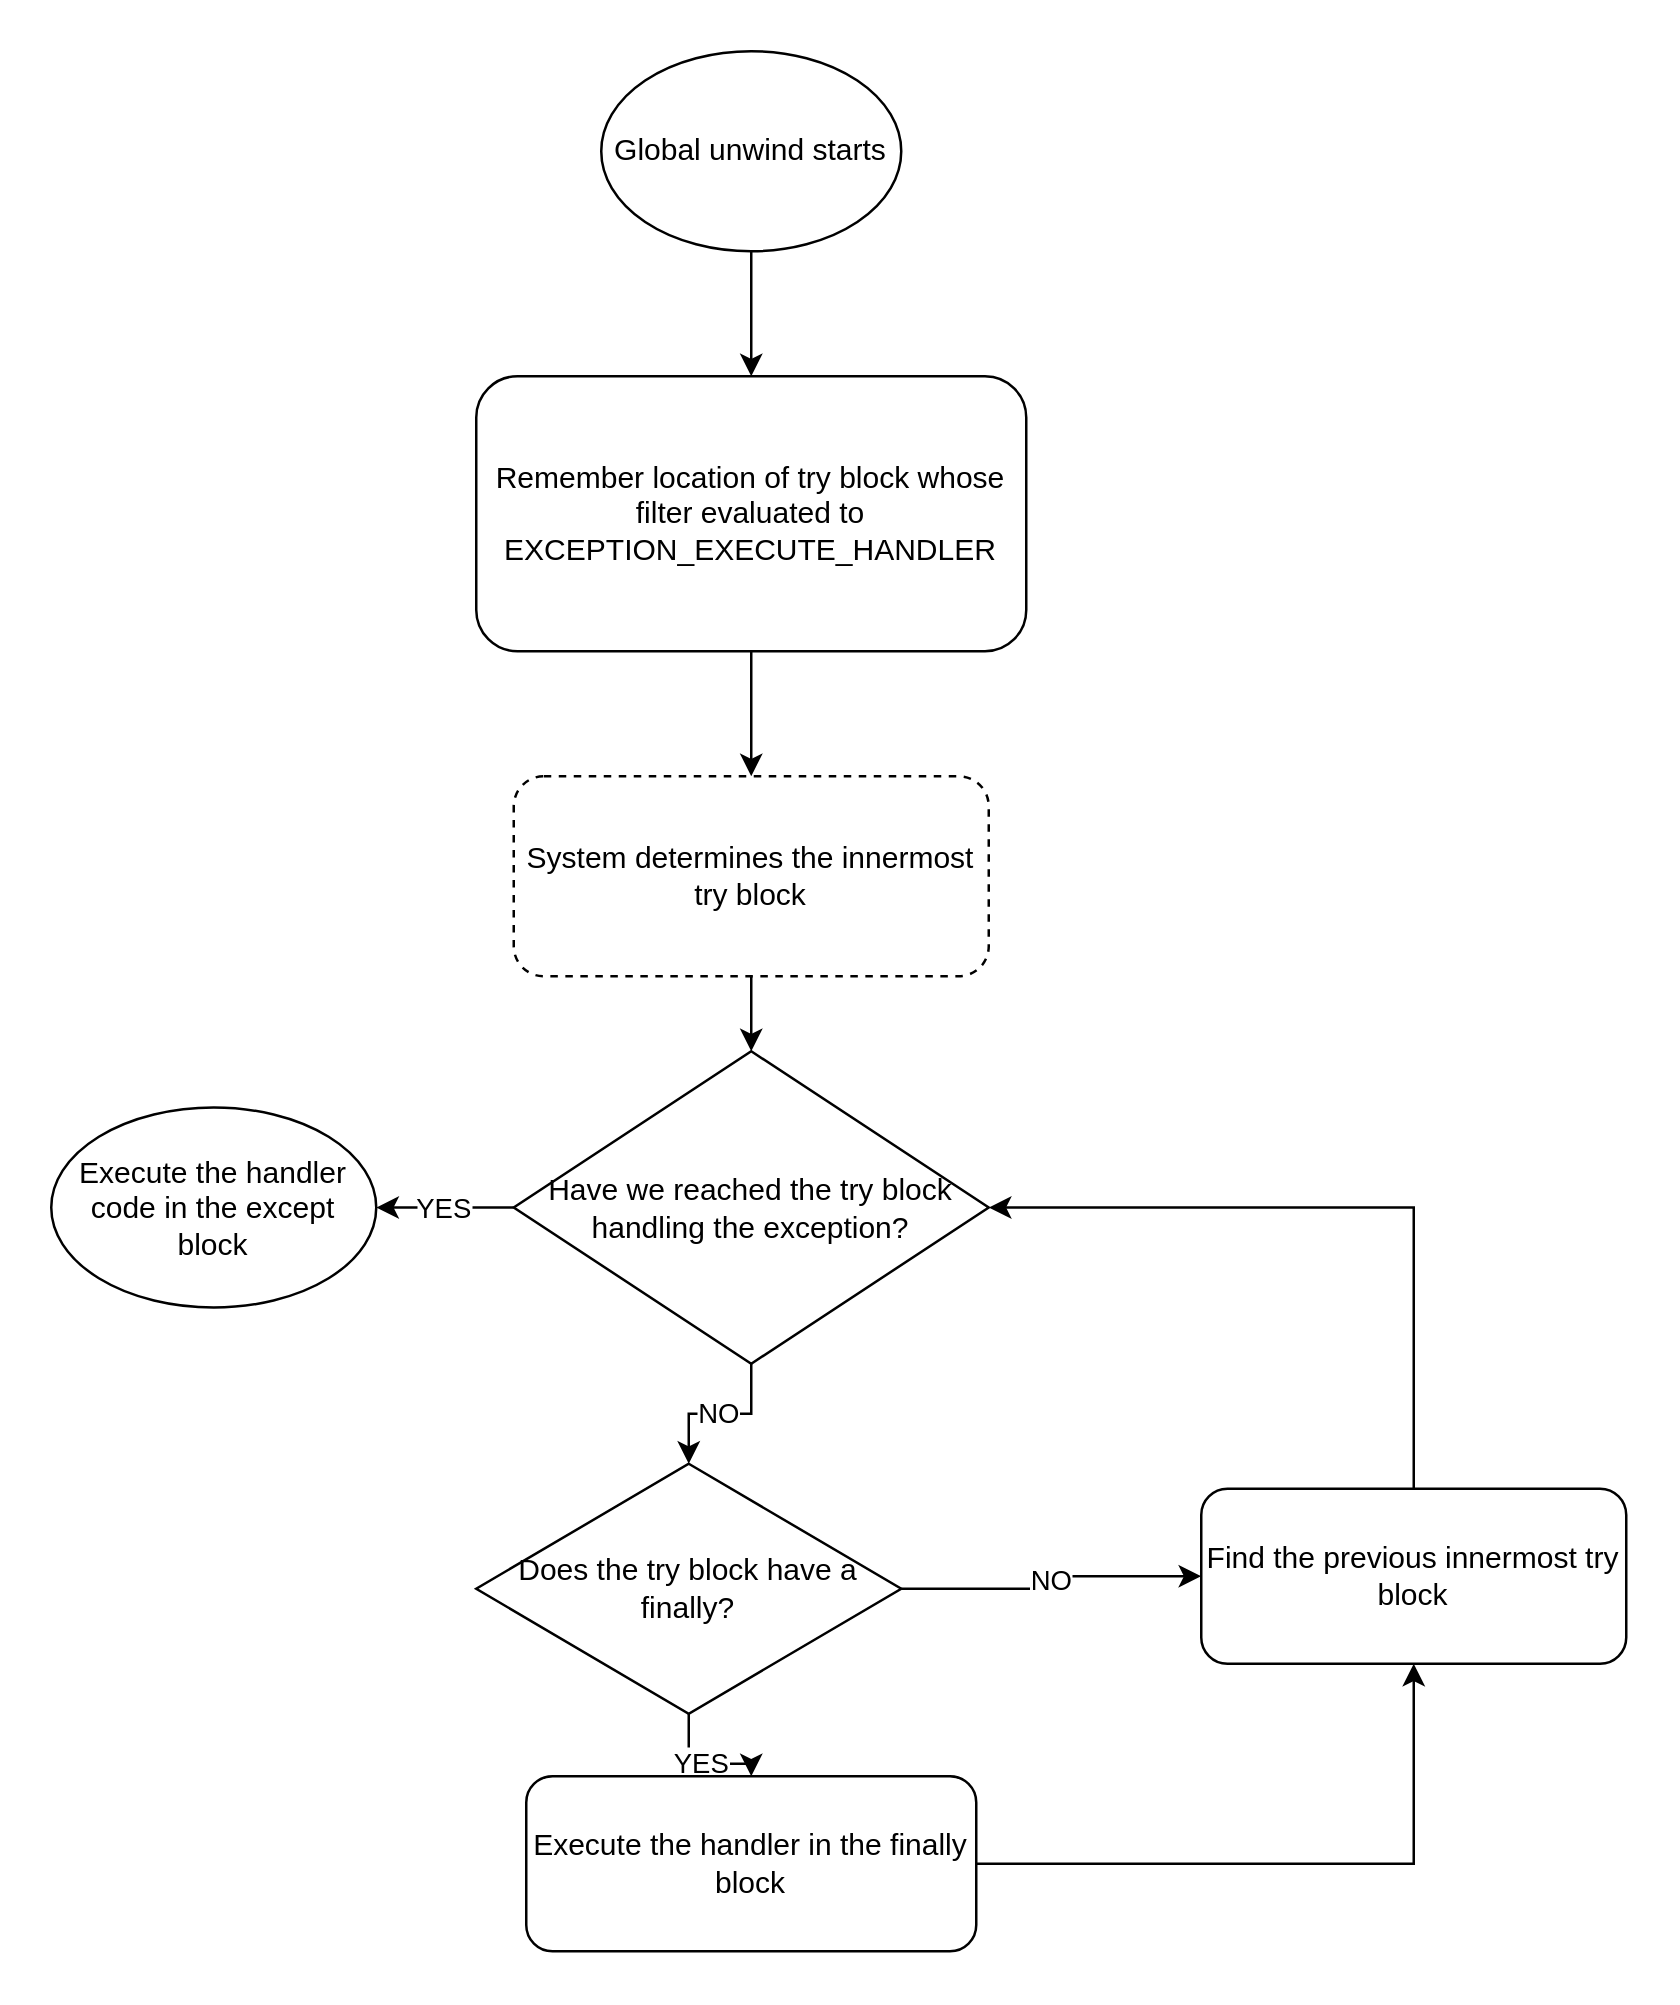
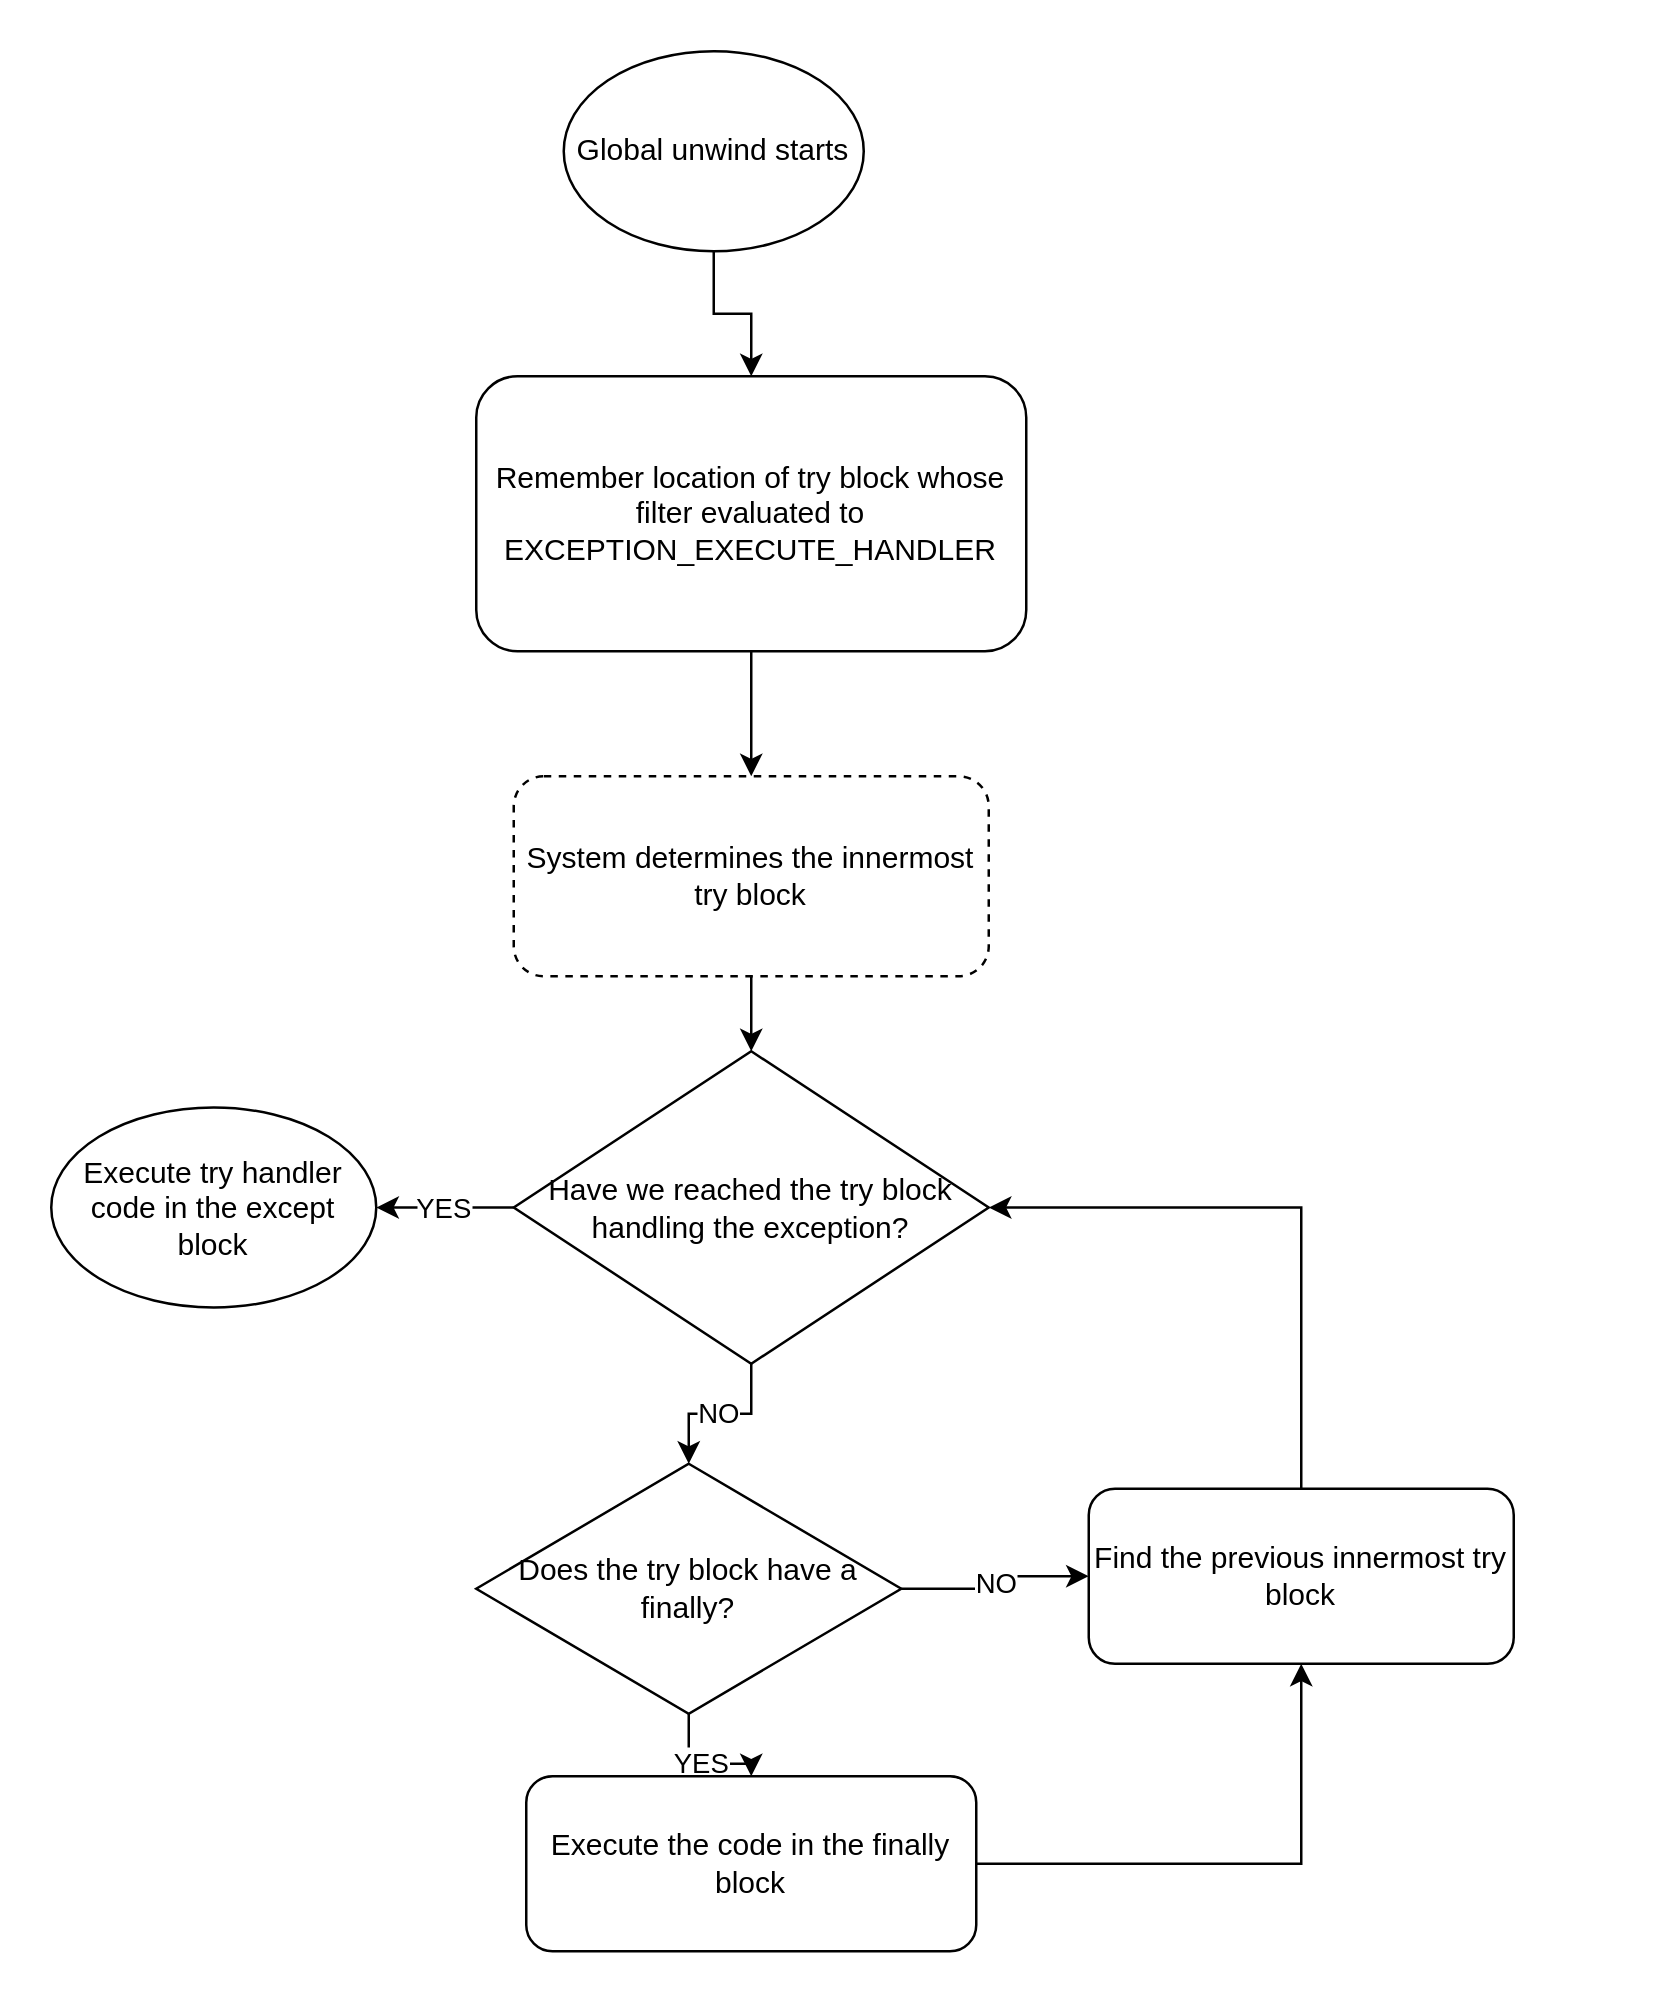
  <mxCell id="0" />
  <mxCell id="1" parent="0" />
  <mxCell id="2" value="" style="edgeStyle=orthogonalEdgeStyle;rounded=0;orthogonalLoop=1;jettySize=auto;html=1;" edge="1" parent="1" source="3" target="5"><mxGeometry relative="1" as="geometry" /></mxCell>
- <mxCell id="3" value="Global unwind starts" style="ellipse;whiteSpace=wrap;html=1;" vertex="1" parent="1"><mxGeometry x="240" y="20" width="120" height="80" as="geometry" /></mxCell>
+ <mxCell id="3" value="Global unwind starts" style="ellipse;whiteSpace=wrap;html=1;" vertex="1" parent="1"><mxGeometry x="225" y="20" width="120" height="80" as="geometry" /></mxCell>
  <mxCell id="4" value="" style="edgeStyle=orthogonalEdgeStyle;rounded=0;orthogonalLoop=1;jettySize=auto;html=1;" edge="1" parent="1" source="5" target="7"><mxGeometry relative="1" as="geometry" /></mxCell>
  <mxCell id="5" value="Remember location of try block whose filter evaluated to EXCEPTION_EXECUTE_HANDLER" style="rounded=1;whiteSpace=wrap;html=1;" vertex="1" parent="1"><mxGeometry x="190" y="150" width="220" height="110" as="geometry" /></mxCell>
  <mxCell id="6" value="" style="edgeStyle=orthogonalEdgeStyle;rounded=0;orthogonalLoop=1;jettySize=auto;html=1;" edge="1" parent="1" source="7" target="10"><mxGeometry relative="1" as="geometry" /></mxCell>
  <mxCell id="7" value="System determines the innermost try block" style="rounded=1;whiteSpace=wrap;html=1;dashed=1;" vertex="1" parent="1"><mxGeometry x="205" y="310" width="190" height="80" as="geometry" /></mxCell>
  <mxCell id="8" value="YES" style="edgeStyle=orthogonalEdgeStyle;rounded=0;orthogonalLoop=1;jettySize=auto;html=1;" edge="1" parent="1" source="10" target="11"><mxGeometry relative="1" as="geometry" /></mxCell>
  <mxCell id="9" value="NO" style="edgeStyle=orthogonalEdgeStyle;rounded=0;orthogonalLoop=1;jettySize=auto;html=1;" edge="1" parent="1" source="10" target="14"><mxGeometry relative="1" as="geometry" /></mxCell>
  <mxCell id="10" value="Have we reached the try block handling the exception?" style="rhombus;whiteSpace=wrap;html=1;" vertex="1" parent="1"><mxGeometry x="205" y="420" width="190" height="125" as="geometry" /></mxCell>
- <mxCell id="11" value="Execute the handler code in the except block" style="ellipse;whiteSpace=wrap;html=1;" vertex="1" parent="1"><mxGeometry x="20" y="442.5" width="130" height="80" as="geometry" /></mxCell>
+ <mxCell id="11" value="Execute try handler code in the except block" style="ellipse;whiteSpace=wrap;html=1;" vertex="1" parent="1"><mxGeometry x="20" y="442.5" width="130" height="80" as="geometry" /></mxCell>
  <mxCell id="12" value="YES" style="edgeStyle=orthogonalEdgeStyle;rounded=0;orthogonalLoop=1;jettySize=auto;html=1;" edge="1" parent="1" source="14" target="16"><mxGeometry relative="1" as="geometry" /></mxCell>
  <mxCell id="13" value="NO" style="edgeStyle=orthogonalEdgeStyle;rounded=0;orthogonalLoop=1;jettySize=auto;html=1;" edge="1" parent="1" source="14" target="18"><mxGeometry relative="1" as="geometry" /></mxCell>
  <mxCell id="14" value="Does the try block have a finally?" style="rhombus;whiteSpace=wrap;html=1;" vertex="1" parent="1"><mxGeometry x="190" y="585" width="170" height="100" as="geometry" /></mxCell>
  <mxCell id="15" style="edgeStyle=orthogonalEdgeStyle;rounded=0;orthogonalLoop=1;jettySize=auto;html=1;exitX=1;exitY=0.5;exitDx=0;exitDy=0;entryX=0.5;entryY=1;entryDx=0;entryDy=0;" edge="1" parent="1" source="16" target="18"><mxGeometry relative="1" as="geometry" /></mxCell>
- <mxCell id="16" value="Execute the handler in the finally block" style="rounded=1;whiteSpace=wrap;html=1;" vertex="1" parent="1"><mxGeometry x="210" y="710" width="180" height="70" as="geometry" /></mxCell>
+ <mxCell id="16" value="Execute the code in the finally block" style="rounded=1;whiteSpace=wrap;html=1;" vertex="1" parent="1"><mxGeometry x="210" y="710" width="180" height="70" as="geometry" /></mxCell>
  <mxCell id="17" style="edgeStyle=orthogonalEdgeStyle;rounded=0;orthogonalLoop=1;jettySize=auto;html=1;exitX=0.5;exitY=0;exitDx=0;exitDy=0;entryX=1;entryY=0.5;entryDx=0;entryDy=0;" edge="1" parent="1" source="18" target="10"><mxGeometry relative="1" as="geometry" /></mxCell>
- <mxCell id="18" value="Find the previous innermost try block" style="rounded=1;whiteSpace=wrap;html=1;" vertex="1" parent="1"><mxGeometry x="480" y="595" width="170" height="70" as="geometry" /></mxCell>
+ <mxCell id="18" value="Find the previous innermost try block" style="rounded=1;whiteSpace=wrap;html=1;" vertex="1" parent="1"><mxGeometry x="435" y="595" width="170" height="70" as="geometry" /></mxCell>
